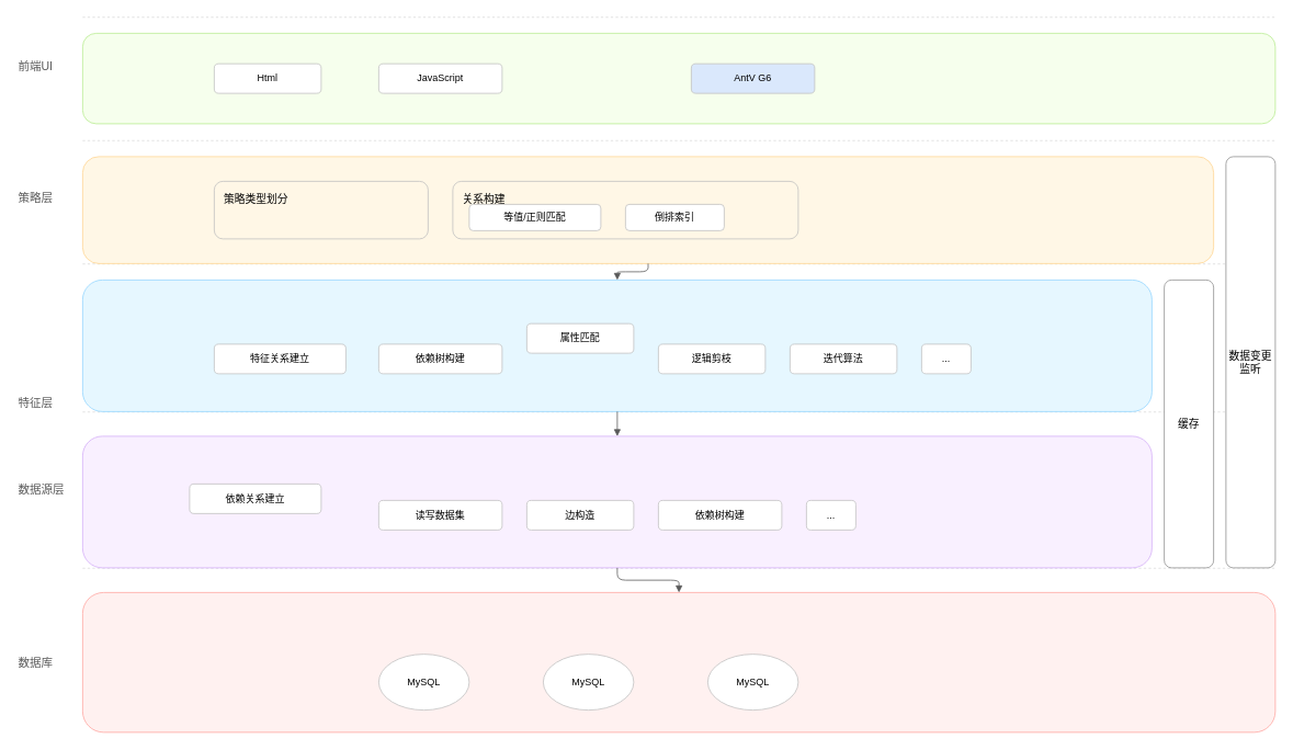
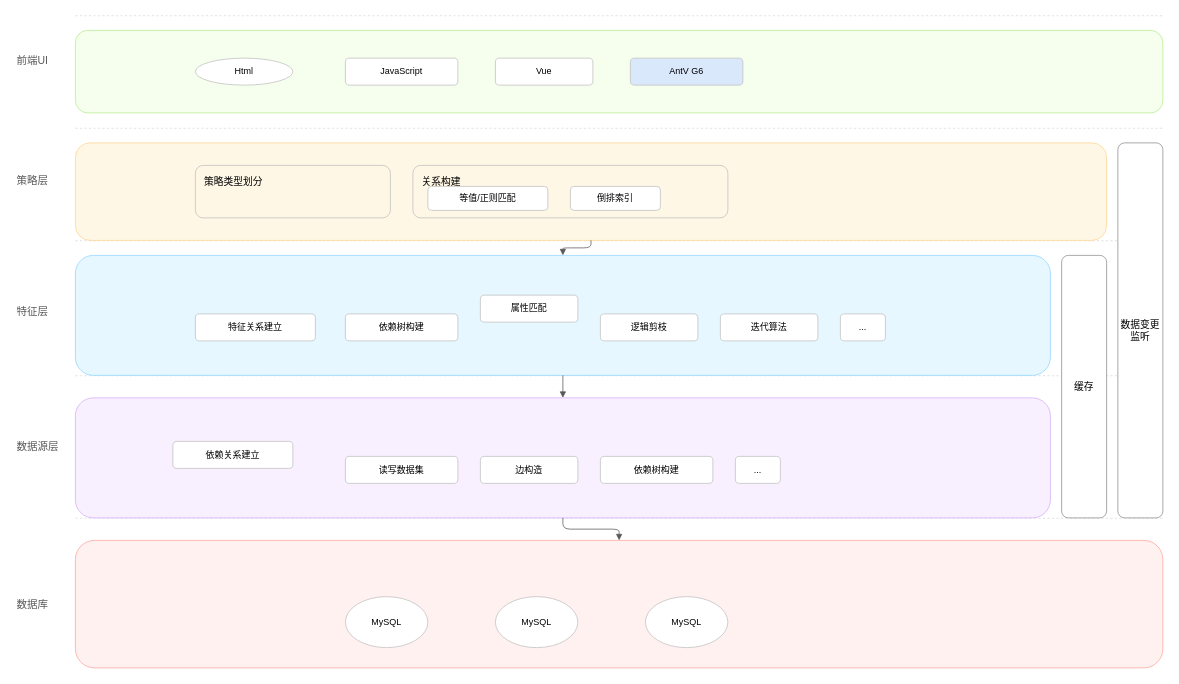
  <mxCell id="0" />
  <mxCell id="1" parent="0" />
  <mxCell id="2" style="shape=line;dashed=1;strokeColor=#d9d9d9;" parent="1" vertex="1"><mxGeometry x="100" y="20" width="1450" height="1" as="geometry" /></mxCell>
  <mxCell id="3" style="shape=line;dashed=1;strokeColor=#d9d9d9;" parent="1" vertex="1"><mxGeometry x="100" y="170" width="1450" height="1" as="geometry" /></mxCell>
  <mxCell id="4" style="shape=line;dashed=1;strokeColor=#d9d9d9;" parent="1" vertex="1"><mxGeometry x="100" y="320" width="1450" height="1" as="geometry" /></mxCell>
  <mxCell id="5" style="shape=line;dashed=1;strokeColor=#d9d9d9;" parent="1" vertex="1"><mxGeometry x="100" y="500" width="1450" height="1" as="geometry" /></mxCell>
  <mxCell id="6" style="shape=line;dashed=1;strokeColor=#d9d9d9;" parent="1" vertex="1"><mxGeometry x="100" y="690" width="1450" height="1" as="geometry" /></mxCell>
  <mxCell id="7" value="前端UI" style="whiteSpace=wrap;strokeColor=none;fillColor=none;align=left;verticalAlign=middle;fontSize=14;fontColor=#595959;" parent="1" vertex="1"><mxGeometry x="20" y="65" width="70" height="30" as="geometry" /></mxCell>
  <mxCell id="8" value="策略层" style="whiteSpace=wrap;strokeColor=none;fillColor=none;align=left;verticalAlign=middle;fontSize=14;fontColor=#595959;" parent="1" vertex="1"><mxGeometry x="20" y="225" width="70" height="30" as="geometry" /></mxCell>
- <mxCell id="9" value="特征层" style="whiteSpace=wrap;strokeColor=none;align=left;verticalAlign=middle;fontSize=14;fontColor=#595959;fillColor=none;" parent="1" vertex="1"><mxGeometry x="20" y="475" width="70" height="30" as="geometry" /></mxCell>
+ <mxCell id="9" value="特征层" style="whiteSpace=wrap;strokeColor=none;align=left;verticalAlign=middle;fontSize=14;fontColor=#595959;fillColor=none;" parent="1" vertex="1"><mxGeometry x="20" y="400" width="70" height="30" as="geometry" /></mxCell>
  <mxCell id="10" value="数据源层" style="whiteSpace=wrap;strokeColor=none;align=left;verticalAlign=middle;fontSize=14;fontColor=#595959;fillColor=none;" parent="1" vertex="1"><mxGeometry x="20" y="580" width="80" height="30" as="geometry" /></mxCell>
  <mxCell id="11" value="数据库" style="whiteSpace=wrap;strokeColor=none;align=left;verticalAlign=middle;fontSize=14;fontColor=#595959;fillColor=none;" parent="1" vertex="1"><mxGeometry x="20" y="790" width="70" height="30" as="geometry" /></mxCell>
  <mxCell id="12" style="rounded=1;fillColor=#f6ffed;strokeColor=#b7eb8f;strokeWidth=1;" parent="1" vertex="1"><mxGeometry x="100" y="40" width="1450" height="110" as="geometry" /></mxCell>
- <mxCell id="13" value="Html" style="rounded=1;whiteSpace=wrap;align=center;verticalAlign=middle;fillColor=#ffffff;strokeColor=#bfbfbf;" parent="12" vertex="1"><mxGeometry x="160" y="37" width="130" height="36" as="geometry" /></mxCell>
+ <mxCell id="13" value="Html" style="ellipse;whiteSpace=wrap;align=center;verticalAlign=middle;fillColor=#ffffff;strokeColor=#bfbfbf;" parent="12" vertex="1"><mxGeometry x="160" y="37" width="130" height="36" as="geometry" /></mxCell>
  <mxCell id="14" value="JavaScript" style="rounded=1;whiteSpace=wrap;align=center;verticalAlign=middle;fillColor=#ffffff;strokeColor=#bfbfbf;" parent="12" vertex="1"><mxGeometry x="360" y="37" width="150" height="36" as="geometry" /></mxCell>
+ <mxCell id="15" value="Vue" style="rounded=1;whiteSpace=wrap;align=center;verticalAlign=middle;fillColor=#ffffff;strokeColor=#bfbfbf;" parent="12" vertex="1"><mxGeometry x="560" y="37" width="130" height="36" as="geometry" /></mxCell>
  <mxCell id="16" value="AntV G6" style="rounded=1;whiteSpace=wrap;align=center;verticalAlign=middle;fillColor=#dae8fc;strokeColor=#bfbfbf;" parent="12" vertex="1"><mxGeometry x="740" y="37" width="150" height="36" as="geometry" /></mxCell>
  <mxCell id="17" style="rounded=1;fillColor=#fff7e6;strokeColor=#ffd591;strokeWidth=1;" parent="1" vertex="1"><mxGeometry x="100" y="190" width="1375" height="130" as="geometry" /></mxCell>
  <mxCell id="18" value="策略类型划分" style="rounded=1;fillColor=none;strokeColor=#bfbfbf;whiteSpace=wrap;align=left;verticalAlign=top;spacingLeft=10;spacingTop=8;fontSize=13;" parent="17" vertex="1"><mxGeometry x="160" y="30" width="260" height="70" as="geometry" /></mxCell>
  <mxCell id="19" value="关系构建" style="rounded=1;fillColor=none;strokeColor=#bfbfbf;whiteSpace=wrap;align=left;verticalAlign=top;spacingLeft=10;spacingTop=8;fontSize=13;" parent="17" vertex="1"><mxGeometry x="450" y="30" width="420" height="70" as="geometry" /></mxCell>
  <mxCell id="20" value="等值/正则匹配" style="rounded=1;fillColor=#ffffff;strokeColor=#bfbfbf;whiteSpace=wrap;align=center;verticalAlign=middle;" parent="19" vertex="1"><mxGeometry x="20" y="28" width="160" height="32" as="geometry" /></mxCell>
  <mxCell id="21" value="倒排索引" style="rounded=1;fillColor=#ffffff;strokeColor=#bfbfbf;whiteSpace=wrap;align=center;verticalAlign=middle;" parent="19" vertex="1"><mxGeometry x="210" y="28" width="120" height="32" as="geometry" /></mxCell>
  <mxCell id="22" style="rounded=1;fillColor=#e6f7ff;strokeColor=#91d5ff;strokeWidth=1;" parent="1" vertex="1"><mxGeometry x="100" y="340" width="1300" height="160" as="geometry" /></mxCell>
  <mxCell id="23" value="特征关系建立" style="rounded=1;fillColor=#ffffff;strokeColor=#bfbfbf;whiteSpace=wrap;align=center;verticalAlign=middle;" parent="22" vertex="1"><mxGeometry x="160" y="78" width="160" height="36" as="geometry" /></mxCell>
  <mxCell id="24" value="依赖树构建" style="rounded=1;fillColor=#ffffff;strokeColor=#bfbfbf;whiteSpace=wrap;align=center;verticalAlign=middle;" parent="22" vertex="1"><mxGeometry x="360" y="78" width="150" height="36" as="geometry" /></mxCell>
  <mxCell id="25" value="属性匹配" style="rounded=1;fillColor=#ffffff;strokeColor=#bfbfbf;whiteSpace=wrap;align=center;verticalAlign=middle;" parent="22" vertex="1"><mxGeometry x="540" y="53" width="130" height="36" as="geometry" /></mxCell>
  <mxCell id="26" value="逻辑剪枝" style="rounded=1;fillColor=#ffffff;strokeColor=#bfbfbf;whiteSpace=wrap;align=center;verticalAlign=middle;" parent="22" vertex="1"><mxGeometry x="700" y="78" width="130" height="36" as="geometry" /></mxCell>
  <mxCell id="27" value="迭代算法" style="rounded=1;fillColor=#ffffff;strokeColor=#bfbfbf;whiteSpace=wrap;align=center;verticalAlign=middle;" parent="22" vertex="1"><mxGeometry x="860" y="78" width="130" height="36" as="geometry" /></mxCell>
  <mxCell id="28" value="..." style="rounded=1;fillColor=#ffffff;strokeColor=#bfbfbf;whiteSpace=wrap;align=center;verticalAlign=middle;" parent="22" vertex="1"><mxGeometry x="1020" y="78" width="60" height="36" as="geometry" /></mxCell>
  <mxCell id="29" style="rounded=1;fillColor=#f9f0ff;strokeColor=#d3adf7;strokeWidth=1;" parent="1" vertex="1"><mxGeometry x="100" y="530" width="1300" height="160" as="geometry" /></mxCell>
  <mxCell id="30" value="依赖关系建立" style="rounded=1;fillColor=#ffffff;strokeColor=#bfbfbf;whiteSpace=wrap;align=center;verticalAlign=middle;" parent="29" vertex="1"><mxGeometry x="130" y="58" width="160" height="36" as="geometry" /></mxCell>
  <mxCell id="31" value="读写数据集" style="rounded=1;fillColor=#ffffff;strokeColor=#bfbfbf;whiteSpace=wrap;align=center;verticalAlign=middle;" parent="29" vertex="1"><mxGeometry x="360" y="78" width="150" height="36" as="geometry" /></mxCell>
  <mxCell id="32" value="边构造" style="rounded=1;fillColor=#ffffff;strokeColor=#bfbfbf;whiteSpace=wrap;align=center;verticalAlign=middle;" parent="29" vertex="1"><mxGeometry x="540" y="78" width="130" height="36" as="geometry" /></mxCell>
  <mxCell id="33" value="依赖树构建" style="rounded=1;fillColor=#ffffff;strokeColor=#bfbfbf;whiteSpace=wrap;align=center;verticalAlign=middle;" parent="29" vertex="1"><mxGeometry x="700" y="78" width="150" height="36" as="geometry" /></mxCell>
  <mxCell id="34" value="..." style="rounded=1;fillColor=#ffffff;strokeColor=#bfbfbf;whiteSpace=wrap;align=center;verticalAlign=middle;" parent="29" vertex="1"><mxGeometry x="880" y="78" width="60" height="36" as="geometry" /></mxCell>
  <mxCell id="35" style="rounded=1;fillColor=#fff1f0;strokeColor=#ffa39e;strokeWidth=1;" parent="1" vertex="1"><mxGeometry x="100" y="720" width="1450" height="170" as="geometry" /></mxCell>
  <mxCell id="36" value="MySQL" style="shape=ellipse;whiteSpace=wrap;fillColor=#ffffff;strokeColor=#bfbfbf;align=center;verticalAlign=middle;" parent="35" vertex="1"><mxGeometry x="360" y="75" width="110" height="68" as="geometry" /></mxCell>
  <mxCell id="37" value="MySQL" style="shape=ellipse;whiteSpace=wrap;fillColor=#ffffff;strokeColor=#bfbfbf;align=center;verticalAlign=middle;" parent="35" vertex="1"><mxGeometry x="560" y="75" width="110" height="68" as="geometry" /></mxCell>
  <mxCell id="38" value="MySQL" style="shape=ellipse;whiteSpace=wrap;fillColor=#ffffff;strokeColor=#bfbfbf;align=center;verticalAlign=middle;" parent="35" vertex="1"><mxGeometry x="760" y="75" width="110" height="68" as="geometry" /></mxCell>
  <mxCell id="39" value="缓存" style="rounded=1;whiteSpace=wrap;align=center;verticalAlign=middle;fillColor=#ffffff;strokeColor=#8c8c8c;fontSize=13;labelRotation=270;" parent="1" vertex="1"><mxGeometry x="1415" y="340" width="60" height="350" as="geometry" /></mxCell>
  <mxCell id="40" value="数据变更监听" style="rounded=1;whiteSpace=wrap;align=center;verticalAlign=middle;fillColor=#ffffff;strokeColor=#8c8c8c;fontSize=13;labelRotation=270;" parent="1" vertex="1"><mxGeometry x="1490" y="190" width="60" height="500" as="geometry" /></mxCell>
  <mxCell id="41" style="edgeStyle=orthogonalEdgeStyle;rounded=1;endArrow=block;strokeColor=#595959;strokeWidth=1;" parent="1" source="17" target="22" edge="1"><mxGeometry relative="1" as="geometry" /></mxCell>
  <mxCell id="42" style="edgeStyle=orthogonalEdgeStyle;rounded=1;endArrow=block;strokeColor=#595959;strokeWidth=1;" parent="1" source="22" target="29" edge="1"><mxGeometry relative="1" as="geometry" /></mxCell>
  <mxCell id="43" style="edgeStyle=orthogonalEdgeStyle;rounded=1;endArrow=block;strokeColor=#595959;strokeWidth=1;" parent="1" source="29" target="35" edge="1"><mxGeometry relative="1" as="geometry" /></mxCell>
